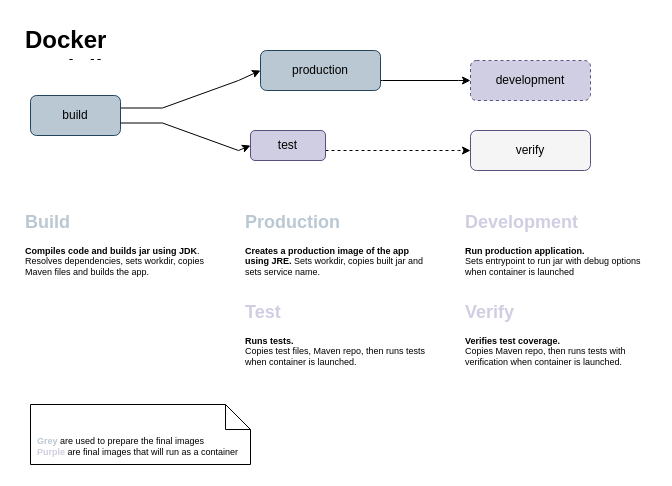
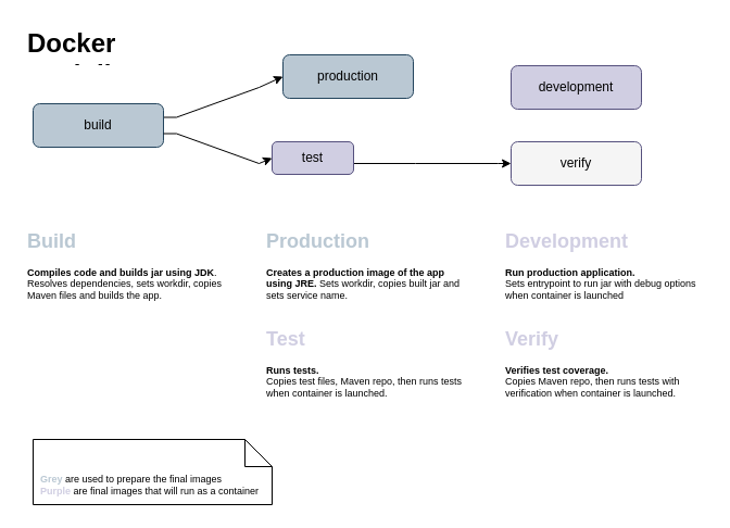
  <mxCell id="0" />
  <mxCell id="1" parent="0" />
  <mxCell id="2" style="edgeStyle=orthogonalEdgeStyle;rounded=0;orthogonalLoop=1;jettySize=auto;html=1;entryX=0;entryY=0.5;entryDx=0;entryDy=0;noEdgeStyle=1;orthogonal=1;" parent="1" source="3" target="8" edge="1"><mxGeometry relative="1" as="geometry"><Array as="points"><mxPoint x="162" y="107.5" /><mxPoint x="238" y="80" /></Array></mxGeometry></mxCell>
- <mxCell id="3" value="build" style="rounded=1;whiteSpace=wrap;html=1;fontSize=12;glass=0;strokeWidth=1;shadow=0;fillColor=#bac8d3;strokeColor=#23445d;" parent="1" vertex="1"><mxGeometry x="30" y="95" width="90" height="40" as="geometry" /></mxCell>
+ <mxCell id="3" value="build" style="rounded=1;whiteSpace=wrap;html=1;fontSize=12;glass=0;strokeWidth=1;shadow=0;fillColor=#bac8d3;strokeColor=#23445d;" parent="1" vertex="1"><mxGeometry x="30" y="95" width="120" height="40" as="geometry" /></mxCell>
  <mxCell id="4" value="Yes" style="rounded=0;html=1;jettySize=auto;orthogonalLoop=1;fontSize=11;endArrow=block;endFill=0;endSize=8;strokeWidth=1;shadow=0;labelBackgroundColor=none;edgeStyle=orthogonalEdgeStyle;" parent="1" edge="1"><mxGeometry y="20" relative="1" as="geometry"><mxPoint as="offset" /><mxPoint x="220" y="240" as="sourcePoint" /></mxGeometry></mxCell>
  <mxCell id="5" style="edgeStyle=orthogonalEdgeStyle;rounded=0;orthogonalLoop=1;jettySize=auto;html=1;entryX=0;entryY=0.5;entryDx=0;entryDy=0;noEdgeStyle=1;orthogonal=1;" parent="1" source="3" target="11" edge="1"><mxGeometry relative="1" as="geometry"><Array as="points"><mxPoint x="162" y="122.5" /><mxPoint x="238" y="150" /></Array><mxPoint x="420" y="385" as="sourcePoint" /></mxGeometry></mxCell>
- <mxCell id="6" style="edgeStyle=orthogonalEdgeStyle;rounded=0;orthogonalLoop=1;jettySize=auto;html=1;entryX=0;entryY=0.5;entryDx=0;entryDy=0;noEdgeStyle=1;orthogonal=1;dashed=1;" parent="1" source="11" target="9" edge="1"><mxGeometry relative="1" as="geometry"><Array as="points"><mxPoint x="382" y="150" /><mxPoint x="458" y="150" /></Array><mxPoint x="260" y="370" as="sourcePoint" /></mxGeometry></mxCell>
- <mxCell id="7" value="" style="edgeStyle=orthogonalEdgeStyle;rounded=0;orthogonalLoop=1;jettySize=auto;html=1;noEdgeStyle=1;orthogonal=1;" parent="1" source="8" target="10" edge="1"><mxGeometry relative="1" as="geometry"><Array as="points"><mxPoint x="382" y="80" /><mxPoint x="458" y="80" /></Array></mxGeometry></mxCell>
+ <mxCell id="6" style="edgeStyle=orthogonalEdgeStyle;rounded=0;orthogonalLoop=1;jettySize=auto;html=1;entryX=0;entryY=0.5;entryDx=0;entryDy=0;noEdgeStyle=1;orthogonal=1;" parent="1" source="11" target="9" edge="1"><mxGeometry relative="1" as="geometry"><Array as="points"><mxPoint x="382" y="150" /><mxPoint x="458" y="150" /></Array><mxPoint x="260" y="370" as="sourcePoint" /></mxGeometry></mxCell>
  <mxCell id="8" value="production" style="rounded=1;whiteSpace=wrap;html=1;fontSize=12;glass=0;strokeWidth=1;shadow=0;fillColor=#bac8d3;strokeColor=#23445d;" parent="1" vertex="1"><mxGeometry x="260" y="50" width="120" height="40" as="geometry" /></mxCell>
  <mxCell id="9" value="verify" style="rounded=1;whiteSpace=wrap;html=1;fontSize=12;glass=0;strokeWidth=1;shadow=0;fillColor=#f5f5f5;strokeColor=#56517e;" parent="1" vertex="1"><mxGeometry x="470" y="130" width="120" height="40" as="geometry" /></mxCell>
- <mxCell id="10" value="development" style="rounded=1;whiteSpace=wrap;html=1;fontSize=12;glass=0;strokeWidth=1;shadow=0;fillColor=#D0CEE2;strokeColor=#56517e;dashed=1;" parent="1" vertex="1"><mxGeometry x="470" y="60" width="120" height="40" as="geometry" /></mxCell>
+ <mxCell id="10" value="development" style="rounded=1;whiteSpace=wrap;html=1;fontSize=12;glass=0;strokeWidth=1;shadow=0;fillColor=#D0CEE2;strokeColor=#56517e;" parent="1" vertex="1"><mxGeometry x="470" y="60" width="120" height="40" as="geometry" /></mxCell>
  <mxCell id="11" value="test" style="rounded=1;whiteSpace=wrap;html=1;fontSize=12;glass=0;strokeWidth=1;shadow=0;fillColor=#d0cee2;strokeColor=#56517e;" parent="1" vertex="1"><mxGeometry x="250" y="130" width="75" height="30" as="geometry" /></mxCell>
  <mxCell id="12" value="&lt;h1&gt;Docker workdir&lt;/h1&gt;" style="text;html=1;strokeColor=none;fillColor=none;spacing=5;spacingTop=-20;whiteSpace=wrap;overflow=hidden;rounded=0;" parent="1" vertex="1"><mxGeometry x="20" y="20" width="180" height="40" as="geometry" /></mxCell>
  <mxCell id="13" value="&lt;h1&gt;&lt;font color=&quot;#bac8d3&quot;&gt;Build&lt;/font&gt;&lt;/h1&gt;&lt;p&gt;&lt;b&gt;Compiles code and builds jar using JDK&lt;/b&gt;. Resolves dependencies, sets workdir, copies Maven files and builds the app.&lt;/p&gt;" style="text;html=1;strokeColor=none;fillColor=none;spacing=5;spacingTop=-20;whiteSpace=wrap;overflow=hidden;rounded=0;fontSize=9;" parent="1" vertex="1"><mxGeometry x="20" y="210" width="190" height="70" as="geometry" /></mxCell>
  <mxCell id="14" value="&lt;h1&gt;&lt;font color=&quot;#bac8d3&quot;&gt;Production&lt;/font&gt;&lt;/h1&gt;&lt;p&gt;&lt;b&gt;Creates a production image of the app using JRE.&amp;nbsp;&lt;/b&gt;Sets workdir, copies built jar and sets service name.&lt;/p&gt;" style="text;html=1;strokeColor=none;fillColor=none;spacing=5;spacingTop=-20;whiteSpace=wrap;overflow=hidden;rounded=0;fontSize=9;" parent="1" vertex="1"><mxGeometry x="240" y="210" width="190" height="70" as="geometry" /></mxCell>
  <mxCell id="15" value="&lt;h1&gt;&lt;font color=&quot;#d0cee2&quot;&gt;Development&lt;/font&gt;&lt;/h1&gt;&lt;p&gt;&lt;b&gt;Run production application.&lt;br&gt;&lt;/b&gt;Sets entrypoint to run jar with debug options when container is launched&lt;/p&gt;" style="text;html=1;strokeColor=none;fillColor=none;spacing=5;spacingTop=-20;whiteSpace=wrap;overflow=hidden;rounded=0;fontSize=9;" parent="1" vertex="1"><mxGeometry x="460" y="210" width="190" height="70" as="geometry" /></mxCell>
  <mxCell id="16" value="&lt;h1&gt;&lt;font color=&quot;#d0cee2&quot;&gt;Test&lt;/font&gt;&lt;/h1&gt;&lt;p&gt;&lt;b&gt;Runs tests.&lt;br&gt;&lt;/b&gt;Copies test files, Maven repo, then runs tests when container is launched.&lt;/p&gt;" style="text;html=1;strokeColor=none;fillColor=none;spacing=5;spacingTop=-20;whiteSpace=wrap;overflow=hidden;rounded=0;fontSize=9;" parent="1" vertex="1"><mxGeometry x="240" y="300" width="190" height="80" as="geometry" /></mxCell>
  <mxCell id="17" value="&lt;h1&gt;&lt;font color=&quot;#d0cee2&quot;&gt;Verify&lt;/font&gt;&lt;/h1&gt;&lt;p&gt;&lt;b&gt;Verifies test coverage.&lt;br&gt;&lt;/b&gt;Copies Maven repo, then runs tests with verification when container is launched.&lt;/p&gt;" style="text;html=1;strokeColor=none;fillColor=none;spacing=5;spacingTop=-20;whiteSpace=wrap;overflow=hidden;rounded=0;fontSize=9;" parent="1" vertex="1"><mxGeometry x="460" y="300" width="190" height="70" as="geometry" /></mxCell>
  <mxCell id="18" value="&lt;font color=&quot;#bac8d3&quot;&gt;&lt;b&gt;Grey&lt;/b&gt;&lt;/font&gt;&lt;span style=&quot;color: rgb(0, 0, 0);&quot;&gt;&amp;nbsp;are used to prepare the final images&lt;br&gt;&lt;/span&gt;&lt;font color=&quot;#d0cee2&quot;&gt;&lt;b&gt;Purple&lt;/b&gt;&lt;/font&gt;&lt;span style=&quot;color: rgb(0, 0, 0);&quot;&gt;&amp;nbsp;&lt;/span&gt;&lt;font color=&quot;#000000&quot;&gt;are final images that will run as a container&lt;/font&gt;" style="shape=note2;boundedLbl=1;whiteSpace=wrap;html=1;size=25;verticalAlign=top;align=left;fontSize=9;fontColor=#D0CEE2;spacingLeft=5;" vertex="1" parent="1"><mxGeometry x="30" y="404" width="220" height="60" as="geometry" /></mxCell>
